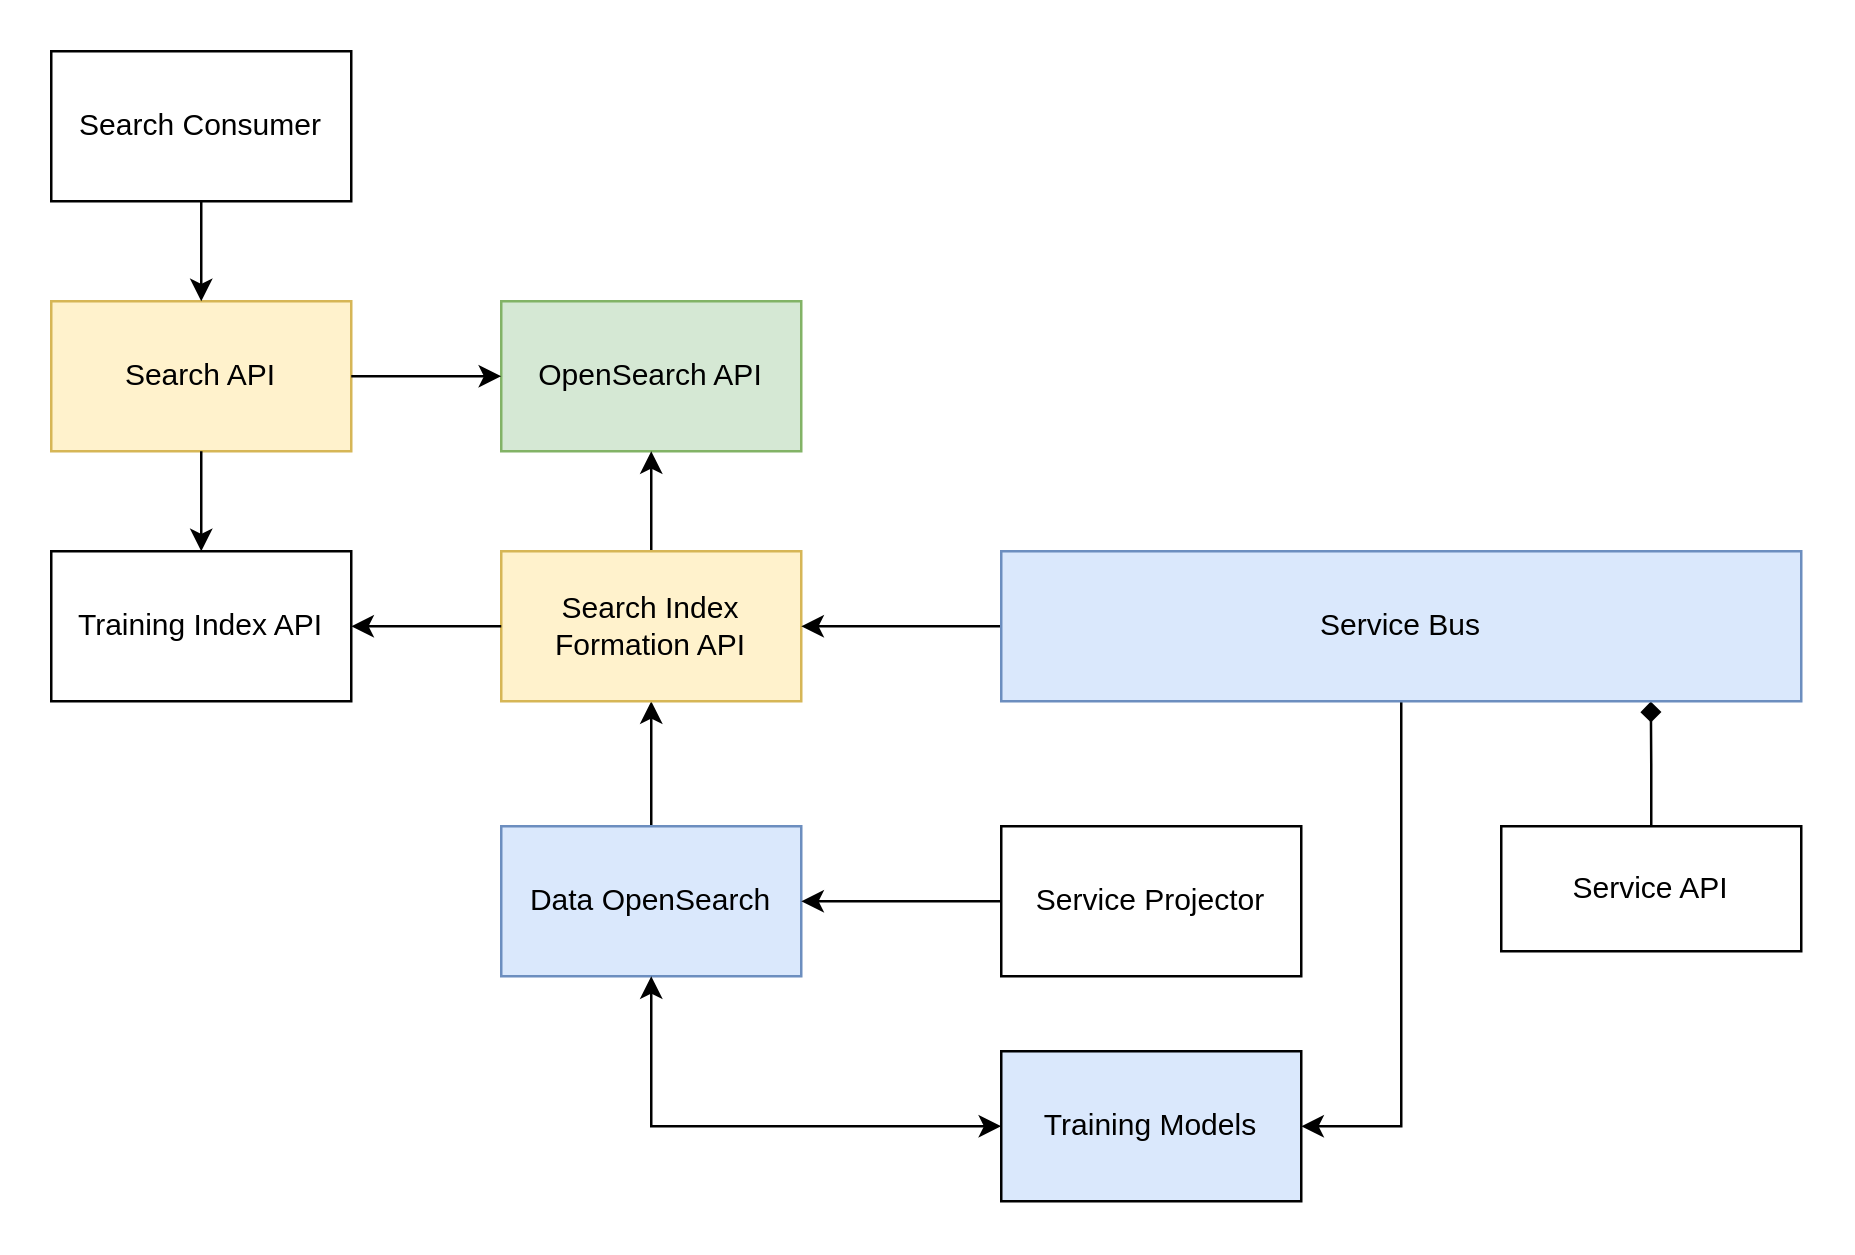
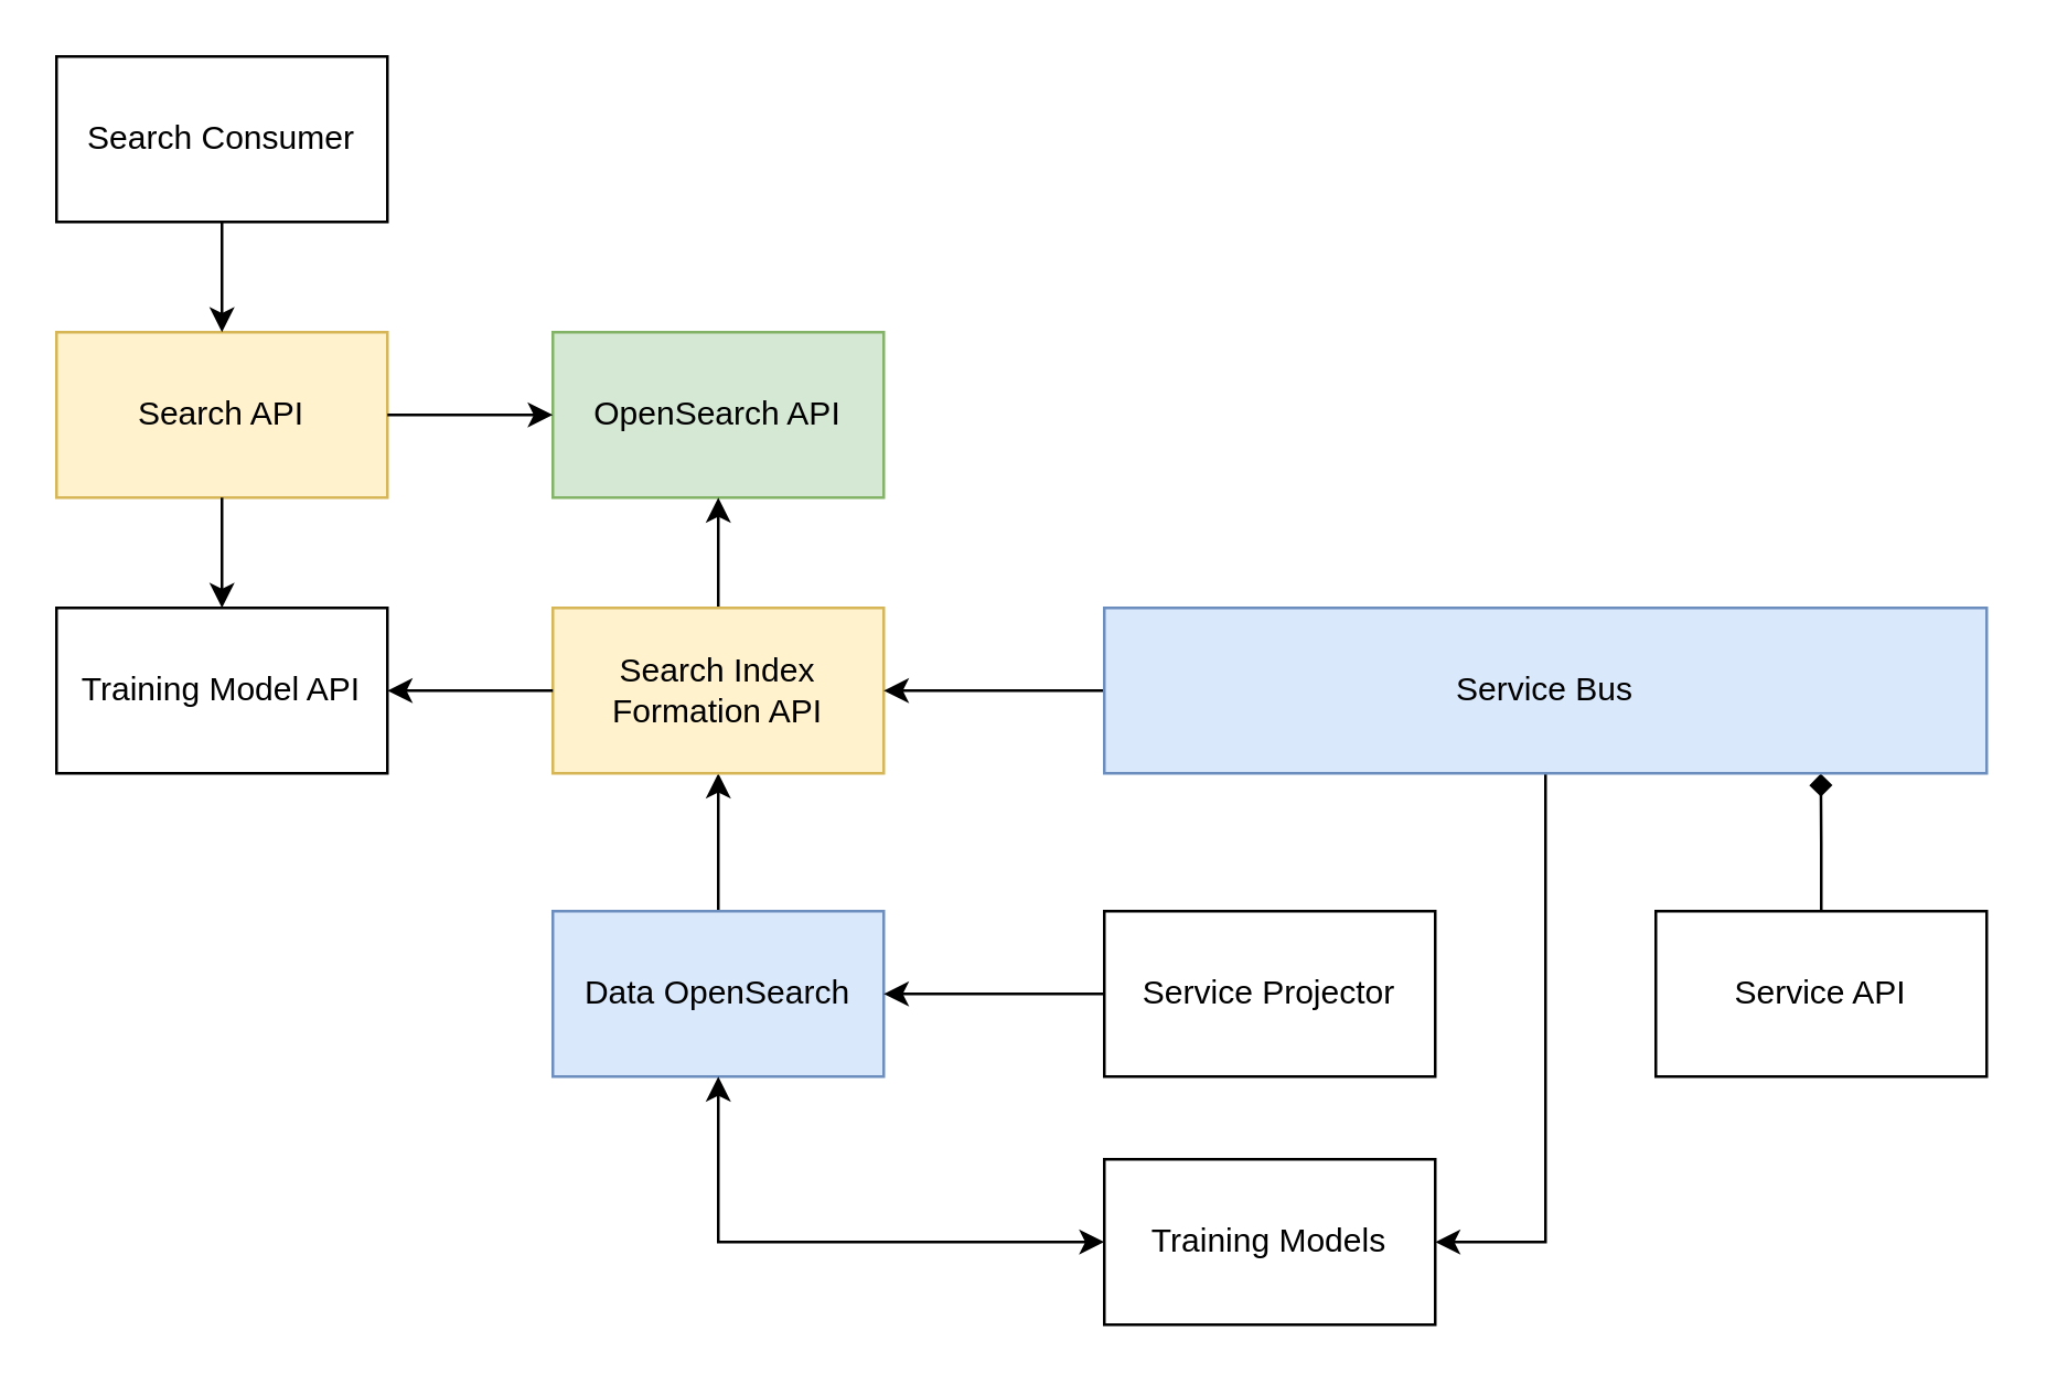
  <mxCell id="0" />
  <mxCell id="1" parent="0" />
  <mxCell id="2" value="OpenSearch API" style="rounded=0;whiteSpace=wrap;html=1;fillColor=#d5e8d4;strokeColor=#82b366;" parent="1" vertex="1"><mxGeometry x="200" y="120" width="120" height="60" as="geometry" /></mxCell>
  <mxCell id="3" value="Search API" style="whiteSpace=wrap;html=1;rounded=0;fillColor=#fff2cc;strokeColor=#d6b656;" parent="1" vertex="1"><mxGeometry x="20" y="120" width="120" height="60" as="geometry" /></mxCell>
  <mxCell id="4" value="" style="edgeStyle=orthogonalEdgeStyle;rounded=0;orthogonalLoop=1;jettySize=auto;html=1;" edge="1" parent="1" source="5" target="3"><mxGeometry relative="1" as="geometry" /></mxCell>
  <mxCell id="5" value="Search Consumer" style="whiteSpace=wrap;html=1;rounded=0;" parent="1" vertex="1"><mxGeometry x="20" y="20" width="120" height="60" as="geometry" /></mxCell>
  <mxCell id="6" value="" style="edgeStyle=orthogonalEdgeStyle;rounded=0;orthogonalLoop=1;jettySize=auto;html=1;" parent="1" source="7" target="11" edge="1"><mxGeometry relative="1" as="geometry" /></mxCell>
  <mxCell id="7" value="Data OpenSearch" style="rounded=0;whiteSpace=wrap;html=1;fillColor=#dae8fc;strokeColor=#6c8ebf;" parent="1" vertex="1"><mxGeometry x="200" y="330" width="120" height="60" as="geometry" /></mxCell>
  <mxCell id="8" value="" style="edgeStyle=orthogonalEdgeStyle;rounded=0;orthogonalLoop=1;jettySize=auto;html=1;" parent="1" source="9" target="7" edge="1"><mxGeometry relative="1" as="geometry" /></mxCell>
  <mxCell id="9" value="Service Projector" style="rounded=0;whiteSpace=wrap;html=1;" parent="1" vertex="1"><mxGeometry x="400" y="330" width="120" height="60" as="geometry" /></mxCell>
  <mxCell id="10" value="" style="edgeStyle=orthogonalEdgeStyle;rounded=0;orthogonalLoop=1;jettySize=auto;html=1;" parent="1" source="11" target="2" edge="1"><mxGeometry relative="1" as="geometry" /></mxCell>
  <mxCell id="11" value="Search Index Formation API" style="whiteSpace=wrap;html=1;rounded=0;fillColor=#fff2cc;strokeColor=#d6b656;" parent="1" vertex="1"><mxGeometry x="200" y="220" width="120" height="60" as="geometry" /></mxCell>
- <mxCell id="12" value="Training Models" style="rounded=0;whiteSpace=wrap;html=1;fillColor=#dae8fc;" parent="1" vertex="1"><mxGeometry x="400" y="420" width="120" height="60" as="geometry" /></mxCell>
+ <mxCell id="12" value="Training Models" style="rounded=0;whiteSpace=wrap;html=1;" parent="1" vertex="1"><mxGeometry x="400" y="420" width="120" height="60" as="geometry" /></mxCell>
  <mxCell id="13" value="" style="endArrow=classic;html=1;rounded=0;entryX=1;entryY=0.5;entryDx=0;entryDy=0;exitX=0.5;exitY=1;exitDx=0;exitDy=0;edgeStyle=orthogonalEdgeStyle;" parent="1" source="17" target="12" edge="1"><mxGeometry width="50" height="50" relative="1" as="geometry"><mxPoint x="700" y="610" as="sourcePoint" /><mxPoint x="750" y="560" as="targetPoint" /></mxGeometry></mxCell>
  <mxCell id="14" value="" style="edgeStyle=orthogonalEdgeStyle;rounded=0;orthogonalLoop=1;jettySize=auto;html=1;entryX=0.812;entryY=1.002;entryDx=0;entryDy=0;entryPerimeter=0;endArrow=diamond;" parent="1" source="15" target="17" edge="1"><mxGeometry relative="1" as="geometry"><mxPoint x="660" y="290" as="targetPoint" /></mxGeometry></mxCell>
- <mxCell id="15" value="Service API" style="rounded=0;whiteSpace=wrap;html=1;" parent="1" vertex="1"><mxGeometry x="600" y="330" width="120" height="50" as="geometry" /></mxCell>
+ <mxCell id="15" value="Service API" style="rounded=0;whiteSpace=wrap;html=1;" parent="1" vertex="1"><mxGeometry x="600" y="330" width="120" height="60" as="geometry" /></mxCell>
  <mxCell id="16" value="" style="edgeStyle=orthogonalEdgeStyle;rounded=0;orthogonalLoop=1;jettySize=auto;html=1;" parent="1" source="17" target="11" edge="1"><mxGeometry relative="1" as="geometry" /></mxCell>
  <mxCell id="17" value="Service Bus" style="whiteSpace=wrap;html=1;rounded=0;fillColor=#dae8fc;strokeColor=#6c8ebf;" parent="1" vertex="1"><mxGeometry x="400" y="220" width="320" height="60" as="geometry" /></mxCell>
  <mxCell id="18" value="" style="endArrow=classic;startArrow=classic;html=1;rounded=0;entryX=0.5;entryY=1;entryDx=0;entryDy=0;exitX=0;exitY=0.5;exitDx=0;exitDy=0;edgeStyle=orthogonalEdgeStyle;" parent="1" source="12" target="7" edge="1"><mxGeometry width="50" height="50" relative="1" as="geometry"><mxPoint x="280" y="480" as="sourcePoint" /><mxPoint x="330" y="430" as="targetPoint" /></mxGeometry></mxCell>
- <mxCell id="19" value="Training Index API" style="rounded=0;whiteSpace=wrap;html=1;" parent="1" vertex="1"><mxGeometry x="20" y="220" width="120" height="60" as="geometry" /></mxCell>
+ <mxCell id="19" value="Training Model API" style="rounded=0;whiteSpace=wrap;html=1;" parent="1" vertex="1"><mxGeometry x="20" y="220" width="120" height="60" as="geometry" /></mxCell>
  <mxCell id="20" value="" style="endArrow=classic;html=1;rounded=0;exitX=0;exitY=0.5;exitDx=0;exitDy=0;edgeStyle=orthogonalEdgeStyle;" parent="1" source="11" target="19" edge="1"><mxGeometry width="50" height="50" relative="1" as="geometry"><mxPoint x="40" y="210" as="sourcePoint" /><mxPoint x="90" y="160" as="targetPoint" /></mxGeometry></mxCell>
  <mxCell id="21" value="" style="endArrow=classic;html=1;rounded=0;exitX=1;exitY=0.5;exitDx=0;exitDy=0;entryX=0;entryY=0.5;entryDx=0;entryDy=0;" parent="1" source="3" target="2" edge="1"><mxGeometry width="50" height="50" relative="1" as="geometry"><mxPoint x="400" y="120" as="sourcePoint" /><mxPoint x="450" y="70" as="targetPoint" /></mxGeometry></mxCell>
  <mxCell id="22" value="" style="endArrow=classic;html=1;rounded=0;entryX=0.5;entryY=0;entryDx=0;entryDy=0;exitX=0.5;exitY=1;exitDx=0;exitDy=0;edgeStyle=orthogonalEdgeStyle;" parent="1" source="3" target="19" edge="1"><mxGeometry width="50" height="50" relative="1" as="geometry"><mxPoint x="100" y="130" as="sourcePoint" /><mxPoint x="150" y="80" as="targetPoint" /></mxGeometry></mxCell>
